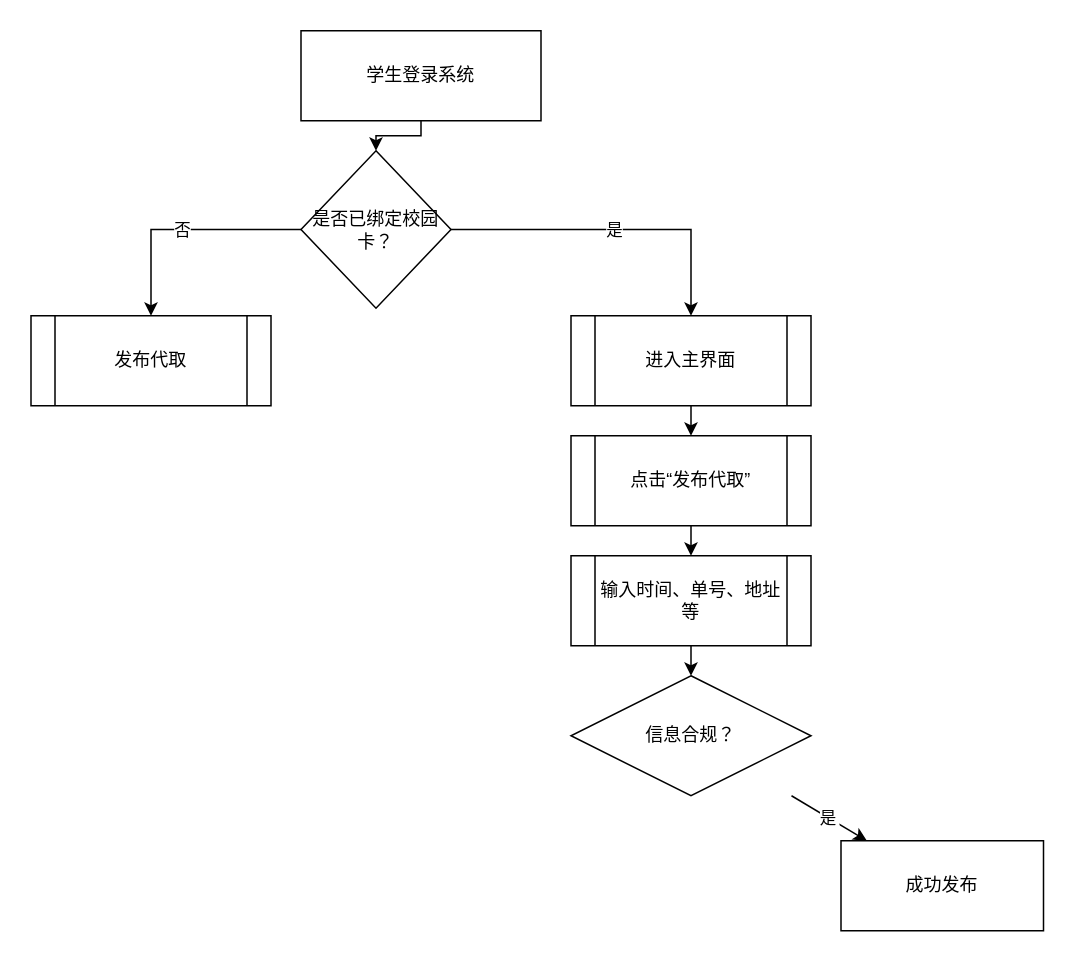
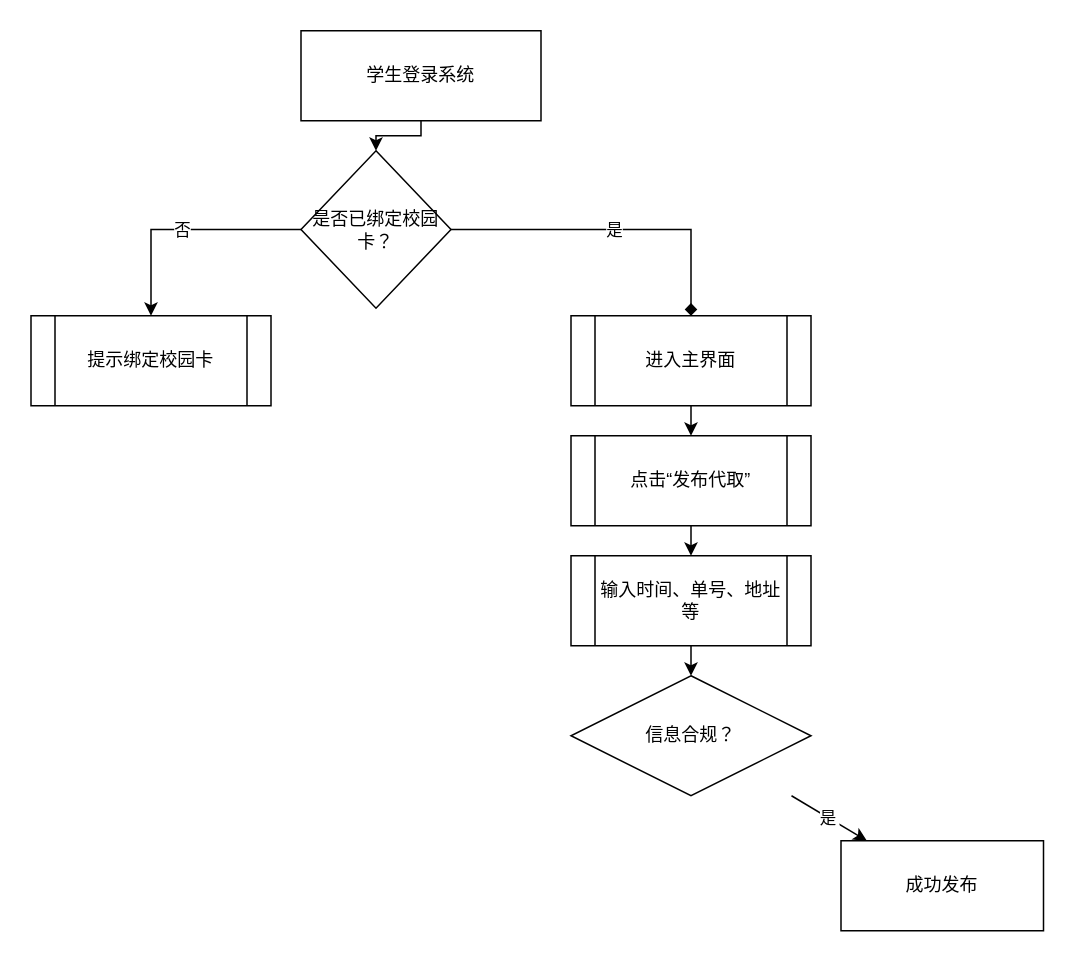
  <mxCell id="0" />
  <mxCell id="1" parent="0" />
  <mxCell id="2" value="学生登录系统" style="shape=terminator;whiteSpace=wrap;html=1;" vertex="1" parent="1"><mxGeometry x="200" y="20" width="160" height="60" as="geometry" /></mxCell>
  <mxCell id="3" value="是否已绑定校园卡？" style="shape=rhombus;whiteSpace=wrap;html=1;" vertex="1" parent="1"><mxGeometry x="200" y="100" width="100" height="105" as="geometry" /></mxCell>
- <mxCell id="4" value="发布代取" style="shape=process;whiteSpace=wrap;html=1;" vertex="1" parent="1"><mxGeometry x="20" y="210" width="160" height="60" as="geometry" /></mxCell>
+ <mxCell id="4" value="提示绑定校园卡" style="shape=process;whiteSpace=wrap;html=1;" vertex="1" parent="1"><mxGeometry x="20" y="210" width="160" height="60" as="geometry" /></mxCell>
  <mxCell id="5" value="进入主界面" style="shape=process;whiteSpace=wrap;html=1;" vertex="1" parent="1"><mxGeometry x="380" y="210" width="160" height="60" as="geometry" /></mxCell>
  <mxCell id="6" value="点击“发布代取”" style="shape=process;whiteSpace=wrap;html=1;" vertex="1" parent="1"><mxGeometry x="380" y="290" width="160" height="60" as="geometry" /></mxCell>
  <mxCell id="7" value="输入时间、单号、地址等" style="shape=process;whiteSpace=wrap;html=1;" vertex="1" parent="1"><mxGeometry x="380" y="370" width="160" height="60" as="geometry" /></mxCell>
  <mxCell id="8" value="信息合规？" style="shape=rhombus;whiteSpace=wrap;html=1;" vertex="1" parent="1"><mxGeometry x="380" y="450" width="160" height="80" as="geometry" /></mxCell>
  <mxCell id="9" value="成功发布" style="shape=terminator;whiteSpace=wrap;html=1;" vertex="1" parent="1"><mxGeometry x="560" y="560" width="135" height="60" as="geometry" /></mxCell>
  <mxCell id="10" style="edgeStyle=orthogonalEdgeStyle;rounded=0;html=1;exitX=0.5;exitY=1;exitDx=0;exitDy=0;" edge="1" parent="1" source="2" target="3"><mxGeometry relative="1" as="geometry" /></mxCell>
  <mxCell id="11" value="否" style="edgeStyle=orthogonalEdgeStyle;rounded=0;html=1;" edge="1" parent="1" source="3" target="4"><mxGeometry relative="1" as="geometry"><mxPoint x="200" y="180" as="targetPoint" /></mxGeometry></mxCell>
- <mxCell id="12" value="是" style="edgeStyle=orthogonalEdgeStyle;rounded=0;html=1;" edge="1" parent="1" source="3" target="5"><mxGeometry relative="1" as="geometry" /></mxCell>
+ <mxCell id="12" value="是" style="edgeStyle=orthogonalEdgeStyle;rounded=0;html=1;endArrow=diamond;" edge="1" parent="1" source="3" target="5"><mxGeometry relative="1" as="geometry" /></mxCell>
  <mxCell id="13" edge="1" parent="1" source="5" target="6"><mxGeometry relative="1" as="geometry" /></mxCell>
  <mxCell id="14" edge="1" parent="1" source="6" target="7"><mxGeometry relative="1" as="geometry" /></mxCell>
  <mxCell id="15" edge="1" parent="1" source="7" target="8"><mxGeometry relative="1" as="geometry" /></mxCell>
  <mxCell id="16" value="是" edge="1" parent="1" source="8" target="9"><mxGeometry relative="1" as="geometry" /></mxCell>
